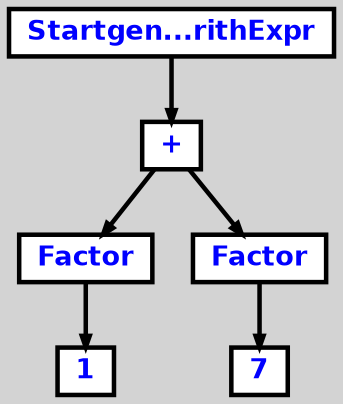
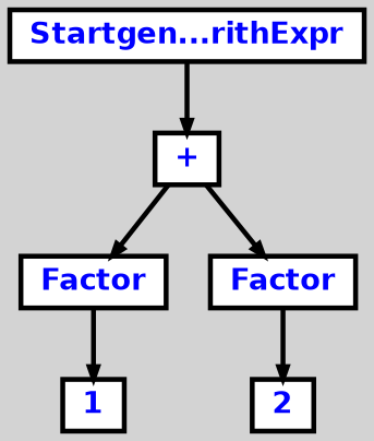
  digraph {
    bgcolor=lightgrey
    ordering=out
    ranksep=.4
    node [color=black fillcolor=white fixedsize=false fontcolor=blue fontname="Helvetica-bold" fontsize=12 shape=box style="filled, solid, bold"]
    edge [arrowsize=.5 color=black style=bold]
    n1 [height=.25 label="Startgen...rithExpr" width=.25]
    n2 [height=.25 label="+" width=.25]
    n3 [height=.25 label=Factor width=.25]
    n4 [height=.25 label=Factor width=.25]
    n5 [height=.25 label=1 width=.25]
-   n6 [height=.25 label=7 width=.25]
+   n6 [height=.25 label=2 width=.25]
    n1 -> n2
    n2 -> n3
    n2 -> n4
    n3 -> n5
    n4 -> n6
  }
